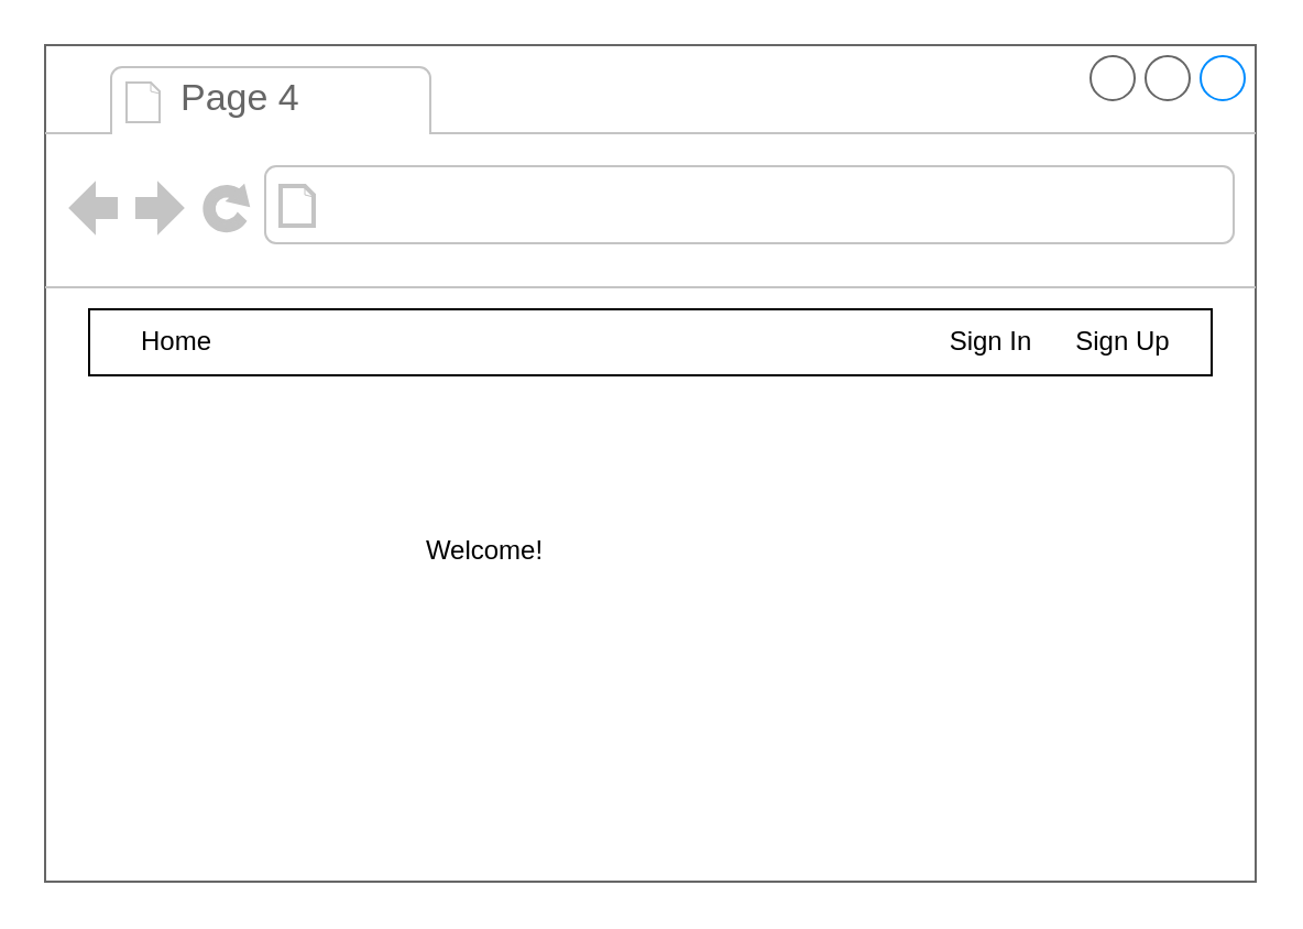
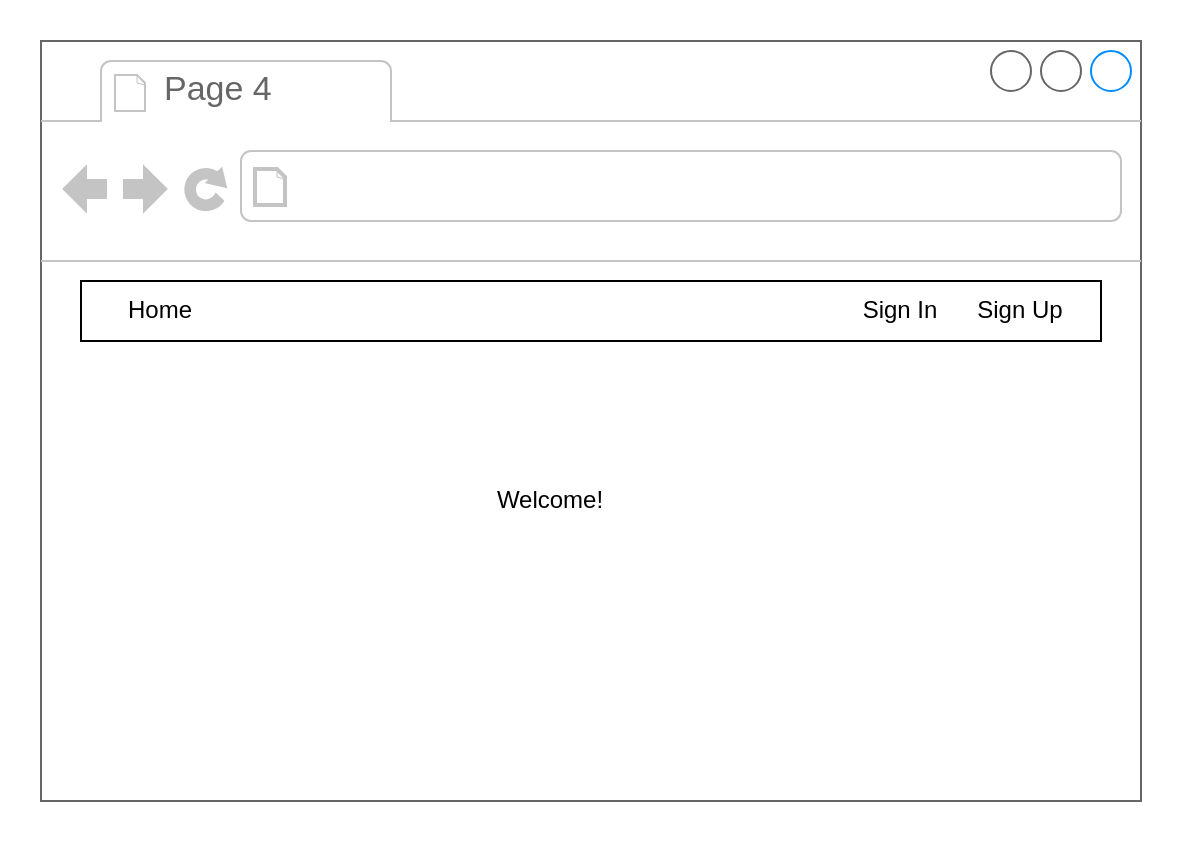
  <mxCell id="0" />
  <mxCell id="1" parent="0" />
  <mxCell id="2" value="" style="strokeWidth=1;shadow=0;dashed=0;align=center;html=1;shape=mxgraph.mockup.containers.browserWindow;rSize=0;fillColor=#ffffff;strokeColor=#666666;strokeColor2=#008cff;strokeColor3=#c4c4c4;mainText=,;recursiveResize=0;" vertex="1" parent="1"><mxGeometry x="20" y="20" width="550" height="380" as="geometry" /></mxCell>
  <mxCell id="3" value="Page 4" style="strokeWidth=1;shadow=0;dashed=0;align=center;html=1;shape=mxgraph.mockup.containers.anchor;fontSize=17;fontColor=#666666;align=left;" vertex="1" parent="2"><mxGeometry x="60" y="12" width="110" height="26" as="geometry" /></mxCell>
  <mxCell id="4" value="" style="rounded=0;whiteSpace=wrap;html=1;" vertex="1" parent="2"><mxGeometry x="20" y="120" width="510" height="30" as="geometry" /></mxCell>
  <mxCell id="5" value="Home" style="text;html=1;strokeColor=none;fillColor=none;align=center;verticalAlign=middle;whiteSpace=wrap;rounded=0;" vertex="1" parent="2"><mxGeometry x="30" y="125" width="60" height="20" as="geometry" /></mxCell>
  <mxCell id="6" value="Sign Up" style="text;html=1;strokeColor=none;fillColor=none;align=center;verticalAlign=middle;whiteSpace=wrap;rounded=0;" vertex="1" parent="2"><mxGeometry x="460" y="125" width="60" height="20" as="geometry" /></mxCell>
  <mxCell id="7" value="Sign In" style="text;html=1;strokeColor=none;fillColor=none;align=center;verticalAlign=middle;whiteSpace=wrap;rounded=0;" vertex="1" parent="2"><mxGeometry x="400" y="125" width="60" height="20" as="geometry" /></mxCell>
- <mxCell id="8" value="Welcome!" style="text;html=1;strokeColor=none;fillColor=none;align=center;verticalAlign=middle;whiteSpace=wrap;rounded=0;" vertex="1" parent="2"><mxGeometry x="180" y="220" width="40" height="20" as="geometry" /></mxCell>
+ <mxCell id="8" value="Welcome!" style="text;html=1;strokeColor=none;fillColor=none;align=center;verticalAlign=middle;whiteSpace=wrap;rounded=0;" vertex="1" parent="2"><mxGeometry x="235" y="220" width="40" height="20" as="geometry" /></mxCell>
